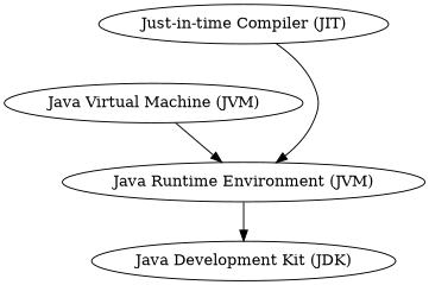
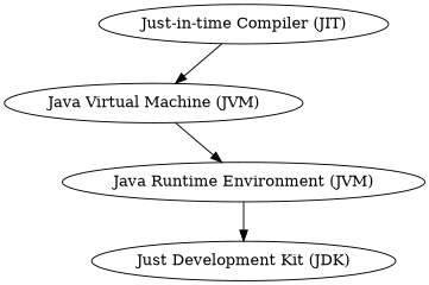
  digraph {
    "Just-in-time Compiler (JIT)"
    "Java Virtual Machine (JVM)"
    n3 [label="Java Runtime Environment (JVM)"]
-   "Java Development Kit (JDK)"
-   "Just-in-time Compiler (JIT)" -> n3
+   "Java Development Kit (JDK)" [label="Just Development Kit (JDK)"]
+   "Just-in-time Compiler (JIT)" -> "Java Virtual Machine (JVM)"
    "Java Virtual Machine (JVM)" -> n3
    n3 -> "Java Development Kit (JDK)"
  }
